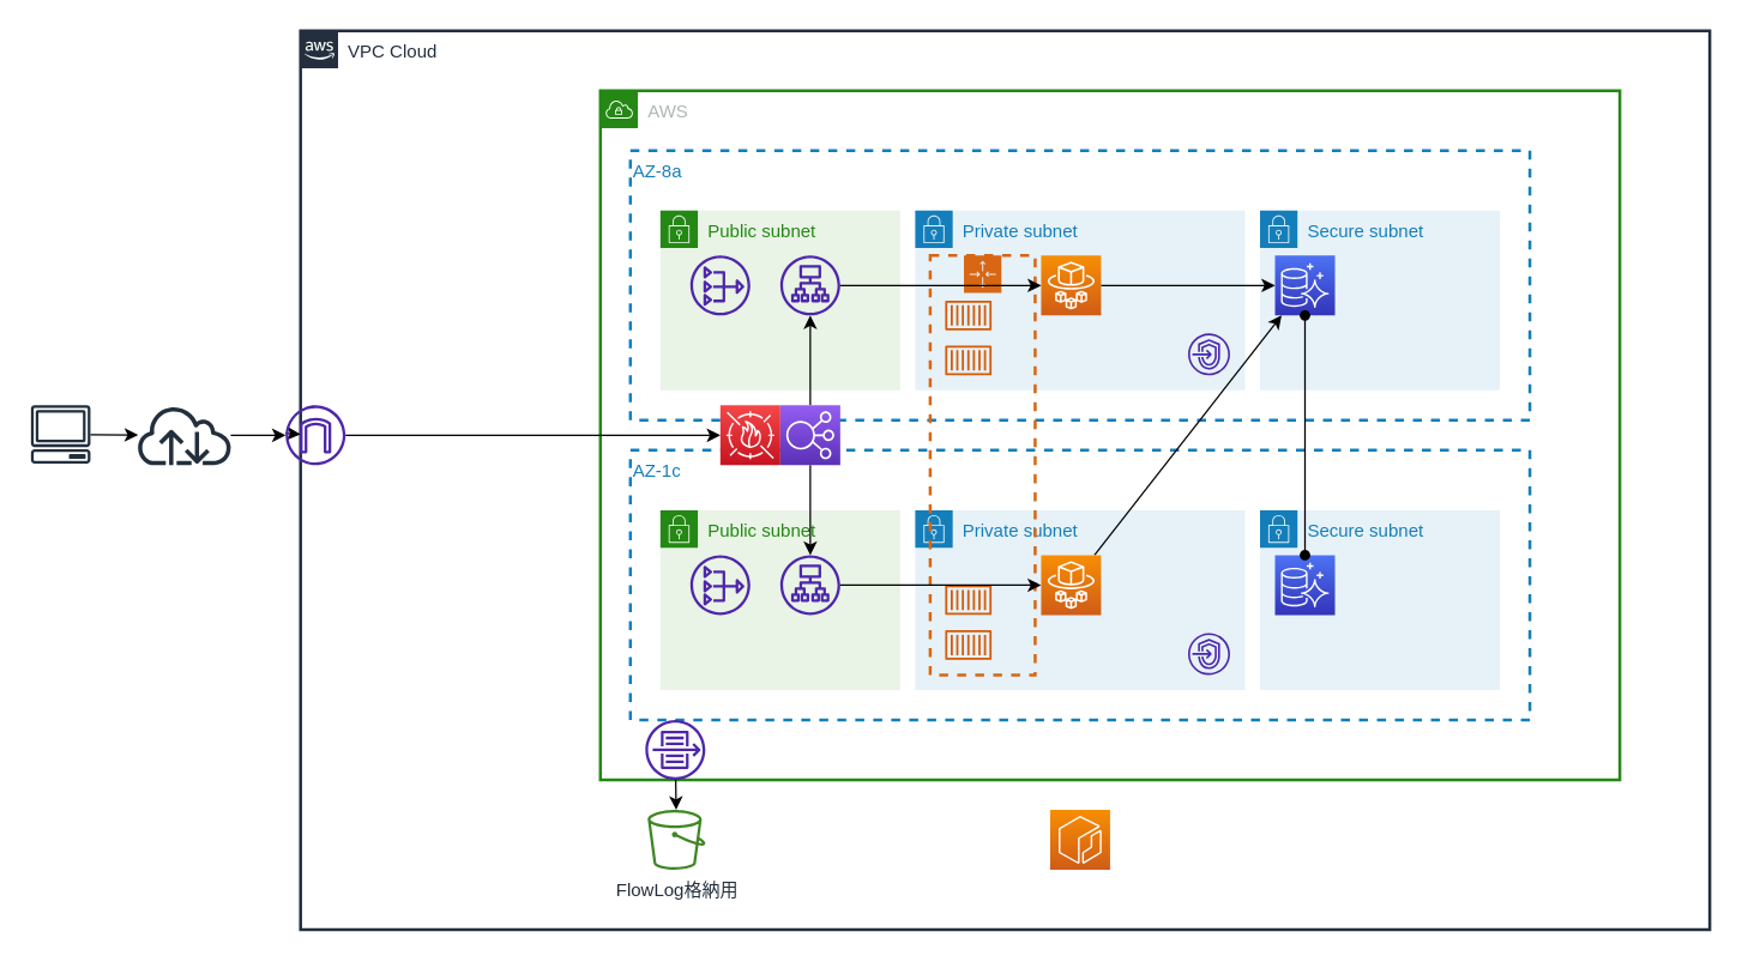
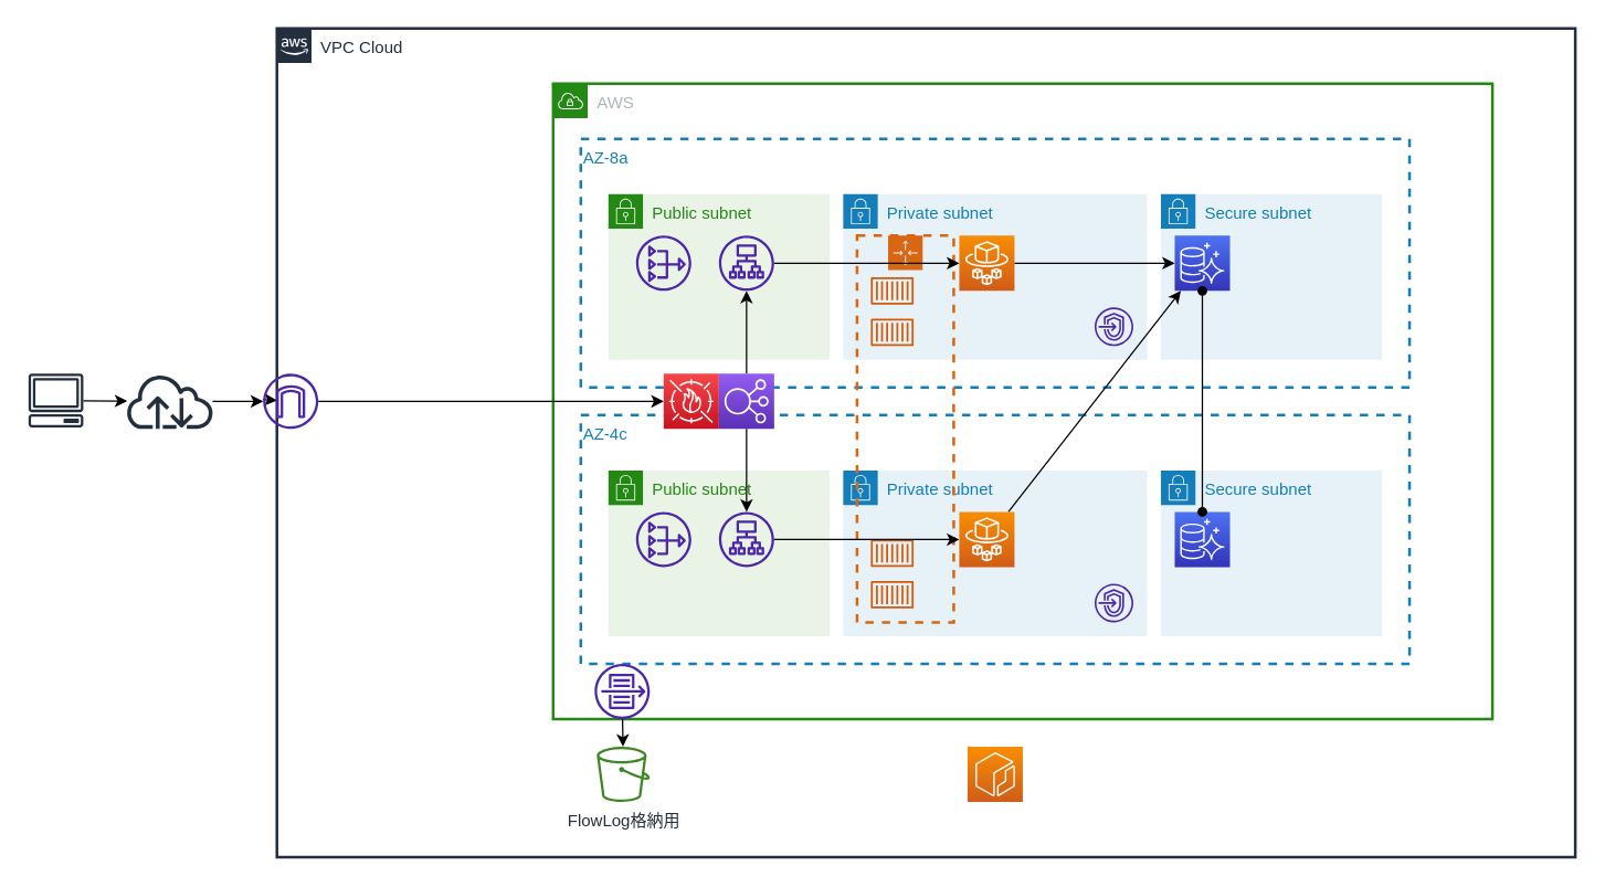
  <mxCell id="0" />
  <mxCell id="1" parent="0" />
  <mxCell id="2" value="VPC Cloud" style="points=[[0,0],[0.25,0],[0.5,0],[0.75,0],[1,0],[1,0.25],[1,0.5],[1,0.75],[1,1],[0.75,1],[0.5,1],[0.25,1],[0,1],[0,0.75],[0,0.5],[0,0.25]];outlineConnect=0;gradientColor=none;html=1;whiteSpace=wrap;fontSize=12;fontStyle=0;container=1;pointerEvents=0;collapsible=0;recursiveResize=0;shape=mxgraph.aws4.group;grIcon=mxgraph.aws4.group_aws_cloud_alt;strokeColor=#232F3E;fillColor=none;verticalAlign=top;align=left;spacingLeft=30;fontColor=#232F3E;dashed=0;strokeWidth=2;" vertex="1" parent="1"><mxGeometry x="200" y="20" width="940" height="600" as="geometry" /></mxCell>
  <mxCell id="3" value="AWS" style="points=[[0,0],[0.25,0],[0.5,0],[0.75,0],[1,0],[1,0.25],[1,0.5],[1,0.75],[1,1],[0.75,1],[0.5,1],[0.25,1],[0,1],[0,0.75],[0,0.5],[0,0.25]];outlineConnect=0;gradientColor=none;html=1;whiteSpace=wrap;fontSize=12;fontStyle=0;container=1;pointerEvents=0;collapsible=0;recursiveResize=0;shape=mxgraph.aws4.group;grIcon=mxgraph.aws4.group_vpc;strokeColor=#248814;fillColor=none;verticalAlign=top;align=left;spacingLeft=30;fontColor=#AAB7B8;dashed=0;strokeWidth=2;" vertex="1" parent="2"><mxGeometry x="200" y="40" width="680" height="460" as="geometry" /></mxCell>
  <mxCell id="4" value="AZ-8a" style="fillColor=none;strokeColor=#147EBA;dashed=1;verticalAlign=top;fontStyle=0;fontColor=#147EBA;align=left;strokeWidth=2;" vertex="1" parent="3"><mxGeometry x="20" y="40" width="600" height="180" as="geometry" /></mxCell>
- <mxCell id="5" value="AZ-1c" style="fillColor=none;strokeColor=#147EBA;dashed=1;verticalAlign=top;fontStyle=0;fontColor=#147EBA;align=left;strokeWidth=2;" vertex="1" parent="3"><mxGeometry x="20" y="240" width="600" height="180" as="geometry" /></mxCell>
+ <mxCell id="5" value="AZ-4c" style="fillColor=none;strokeColor=#147EBA;dashed=1;verticalAlign=top;fontStyle=0;fontColor=#147EBA;align=left;strokeWidth=2;" vertex="1" parent="3"><mxGeometry x="20" y="240" width="600" height="180" as="geometry" /></mxCell>
  <mxCell id="6" value="Public subnet" style="points=[[0,0],[0.25,0],[0.5,0],[0.75,0],[1,0],[1,0.25],[1,0.5],[1,0.75],[1,1],[0.75,1],[0.5,1],[0.25,1],[0,1],[0,0.75],[0,0.5],[0,0.25]];outlineConnect=0;gradientColor=none;html=1;whiteSpace=wrap;fontSize=12;fontStyle=0;container=1;pointerEvents=0;collapsible=0;recursiveResize=0;shape=mxgraph.aws4.group;grIcon=mxgraph.aws4.group_security_group;grStroke=0;strokeColor=#248814;fillColor=#E9F3E6;verticalAlign=top;align=left;spacingLeft=30;fontColor=#248814;dashed=0;" vertex="1" parent="3"><mxGeometry x="40" y="80" width="160" height="120" as="geometry" /></mxCell>
  <mxCell id="7" value="" style="sketch=0;outlineConnect=0;fontColor=#232F3E;gradientColor=none;fillColor=#4D27AA;strokeColor=none;dashed=0;verticalLabelPosition=bottom;verticalAlign=top;align=center;html=1;fontSize=12;fontStyle=0;aspect=fixed;pointerEvents=1;shape=mxgraph.aws4.nat_gateway;" vertex="1" parent="6"><mxGeometry x="20" y="30" width="40" height="40" as="geometry" /></mxCell>
  <mxCell id="8" value="Private subnet" style="points=[[0,0],[0.25,0],[0.5,0],[0.75,0],[1,0],[1,0.25],[1,0.5],[1,0.75],[1,1],[0.75,1],[0.5,1],[0.25,1],[0,1],[0,0.75],[0,0.5],[0,0.25]];outlineConnect=0;gradientColor=none;html=1;whiteSpace=wrap;fontSize=12;fontStyle=0;container=1;pointerEvents=0;collapsible=0;recursiveResize=0;shape=mxgraph.aws4.group;grIcon=mxgraph.aws4.group_security_group;grStroke=0;strokeColor=#147EBA;fillColor=#E6F2F8;verticalAlign=top;align=left;spacingLeft=30;fontColor=#147EBA;dashed=0;" vertex="1" parent="3"><mxGeometry x="210" y="280" width="220" height="120" as="geometry" /></mxCell>
  <mxCell id="9" value="" style="sketch=0;outlineConnect=0;fontColor=#232F3E;gradientColor=none;fillColor=#4D27AA;strokeColor=none;dashed=0;verticalLabelPosition=bottom;verticalAlign=top;align=center;html=1;fontSize=12;fontStyle=0;aspect=fixed;pointerEvents=1;shape=mxgraph.aws4.endpoints;strokeWidth=2;" vertex="1" parent="8"><mxGeometry x="182" y="82" width="28" height="28" as="geometry" /></mxCell>
  <mxCell id="10" value="Private subnet" style="points=[[0,0],[0.25,0],[0.5,0],[0.75,0],[1,0],[1,0.25],[1,0.5],[1,0.75],[1,1],[0.75,1],[0.5,1],[0.25,1],[0,1],[0,0.75],[0,0.5],[0,0.25]];outlineConnect=0;gradientColor=none;html=1;whiteSpace=wrap;fontSize=12;fontStyle=0;container=1;pointerEvents=0;collapsible=0;recursiveResize=0;shape=mxgraph.aws4.group;grIcon=mxgraph.aws4.group_security_group;grStroke=0;strokeColor=#147EBA;fillColor=#E6F2F8;verticalAlign=top;align=left;spacingLeft=30;fontColor=#147EBA;dashed=0;" vertex="1" parent="3"><mxGeometry x="210" y="80" width="220" height="120" as="geometry" /></mxCell>
  <mxCell id="11" value="" style="points=[[0,0],[0.25,0],[0.5,0],[0.75,0],[1,0],[1,0.25],[1,0.5],[1,0.75],[1,1],[0.75,1],[0.5,1],[0.25,1],[0,1],[0,0.75],[0,0.5],[0,0.25]];outlineConnect=0;gradientColor=none;html=1;whiteSpace=wrap;fontSize=12;fontStyle=0;container=1;pointerEvents=0;collapsible=0;recursiveResize=0;shape=mxgraph.aws4.groupCenter;grIcon=mxgraph.aws4.group_auto_scaling_group;grStroke=1;strokeColor=#D86613;fillColor=none;verticalAlign=top;align=center;fontColor=#D86613;dashed=1;spacingTop=25;strokeWidth=2;perimeterSpacing=0;" vertex="1" parent="10"><mxGeometry x="10" y="30" width="70" height="280" as="geometry" /></mxCell>
  <mxCell id="12" value="" style="sketch=0;outlineConnect=0;fontColor=#232F3E;gradientColor=none;fillColor=#D45B07;strokeColor=none;dashed=0;verticalLabelPosition=bottom;verticalAlign=top;align=center;html=1;fontSize=12;fontStyle=0;aspect=fixed;pointerEvents=1;shape=mxgraph.aws4.container_1;" vertex="1" parent="11"><mxGeometry x="10" y="30" width="30.95" height="20" as="geometry" /></mxCell>
  <mxCell id="13" value="" style="sketch=0;outlineConnect=0;fontColor=#232F3E;gradientColor=none;fillColor=#D45B07;strokeColor=none;dashed=0;verticalLabelPosition=bottom;verticalAlign=top;align=center;html=1;fontSize=12;fontStyle=0;aspect=fixed;pointerEvents=1;shape=mxgraph.aws4.container_1;" vertex="1" parent="11"><mxGeometry x="10" y="60" width="30.95" height="20" as="geometry" /></mxCell>
  <mxCell id="14" value="" style="sketch=0;outlineConnect=0;fontColor=#232F3E;gradientColor=none;fillColor=#D45B07;strokeColor=none;dashed=0;verticalLabelPosition=bottom;verticalAlign=top;align=center;html=1;fontSize=12;fontStyle=0;aspect=fixed;pointerEvents=1;shape=mxgraph.aws4.container_1;" vertex="1" parent="11"><mxGeometry x="10" y="250" width="30.95" height="20" as="geometry" /></mxCell>
  <mxCell id="15" value="" style="sketch=0;outlineConnect=0;fontColor=#232F3E;gradientColor=none;fillColor=#D45B07;strokeColor=none;dashed=0;verticalLabelPosition=bottom;verticalAlign=top;align=center;html=1;fontSize=12;fontStyle=0;aspect=fixed;pointerEvents=1;shape=mxgraph.aws4.container_1;" vertex="1" parent="11"><mxGeometry x="10" y="220" width="30.95" height="20" as="geometry" /></mxCell>
  <mxCell id="16" value="" style="sketch=0;points=[[0,0,0],[0.25,0,0],[0.5,0,0],[0.75,0,0],[1,0,0],[0,1,0],[0.25,1,0],[0.5,1,0],[0.75,1,0],[1,1,0],[0,0.25,0],[0,0.5,0],[0,0.75,0],[1,0.25,0],[1,0.5,0],[1,0.75,0]];outlineConnect=0;fontColor=#232F3E;gradientColor=#F78E04;gradientDirection=north;fillColor=#D05C17;strokeColor=#ffffff;dashed=0;verticalLabelPosition=bottom;verticalAlign=top;align=center;html=1;fontSize=12;fontStyle=0;aspect=fixed;shape=mxgraph.aws4.resourceIcon;resIcon=mxgraph.aws4.fargate;" vertex="1" parent="10"><mxGeometry x="84" y="30" width="40" height="40" as="geometry" /></mxCell>
  <mxCell id="17" value="Secure subnet" style="points=[[0,0],[0.25,0],[0.5,0],[0.75,0],[1,0],[1,0.25],[1,0.5],[1,0.75],[1,1],[0.75,1],[0.5,1],[0.25,1],[0,1],[0,0.75],[0,0.5],[0,0.25]];outlineConnect=0;gradientColor=none;html=1;whiteSpace=wrap;fontSize=12;fontStyle=0;container=1;pointerEvents=0;collapsible=0;recursiveResize=0;shape=mxgraph.aws4.group;grIcon=mxgraph.aws4.group_security_group;grStroke=0;strokeColor=#147EBA;fillColor=#E6F2F8;verticalAlign=top;align=left;spacingLeft=30;fontColor=#147EBA;dashed=0;" vertex="1" parent="3"><mxGeometry x="440" y="80" width="160" height="120" as="geometry" /></mxCell>
  <mxCell id="18" value="" style="sketch=0;points=[[0,0,0],[0.25,0,0],[0.5,0,0],[0.75,0,0],[1,0,0],[0,1,0],[0.25,1,0],[0.5,1,0],[0.75,1,0],[1,1,0],[0,0.25,0],[0,0.5,0],[0,0.75,0],[1,0.25,0],[1,0.5,0],[1,0.75,0]];outlineConnect=0;fontColor=#232F3E;gradientColor=#4D72F3;gradientDirection=north;fillColor=#3334B9;strokeColor=#ffffff;dashed=0;verticalLabelPosition=bottom;verticalAlign=top;align=center;html=1;fontSize=12;fontStyle=0;aspect=fixed;shape=mxgraph.aws4.resourceIcon;resIcon=mxgraph.aws4.aurora;strokeWidth=2;" vertex="1" parent="17"><mxGeometry x="10" y="30" width="40" height="40" as="geometry" /></mxCell>
  <mxCell id="19" value="Secure subnet" style="points=[[0,0],[0.25,0],[0.5,0],[0.75,0],[1,0],[1,0.25],[1,0.5],[1,0.75],[1,1],[0.75,1],[0.5,1],[0.25,1],[0,1],[0,0.75],[0,0.5],[0,0.25]];outlineConnect=0;gradientColor=none;html=1;whiteSpace=wrap;fontSize=12;fontStyle=0;container=1;pointerEvents=0;collapsible=0;recursiveResize=0;shape=mxgraph.aws4.group;grIcon=mxgraph.aws4.group_security_group;grStroke=0;strokeColor=#147EBA;fillColor=#E6F2F8;verticalAlign=top;align=left;spacingLeft=30;fontColor=#147EBA;dashed=0;" vertex="1" parent="3"><mxGeometry x="440" y="280" width="160" height="120" as="geometry" /></mxCell>
  <mxCell id="20" value="" style="sketch=0;points=[[0,0,0],[0.25,0,0],[0.5,0,0],[0.75,0,0],[1,0,0],[0,1,0],[0.25,1,0],[0.5,1,0],[0.75,1,0],[1,1,0],[0,0.25,0],[0,0.5,0],[0,0.75,0],[1,0.25,0],[1,0.5,0],[1,0.75,0]];outlineConnect=0;fontColor=#232F3E;gradientColor=#4D72F3;gradientDirection=north;fillColor=#3334B9;strokeColor=#ffffff;dashed=0;verticalLabelPosition=bottom;verticalAlign=top;align=center;html=1;fontSize=12;fontStyle=0;aspect=fixed;shape=mxgraph.aws4.resourceIcon;resIcon=mxgraph.aws4.aurora;strokeWidth=2;" vertex="1" parent="19"><mxGeometry x="10" y="30" width="40" height="40" as="geometry" /></mxCell>
  <mxCell id="21" value="Public subnet" style="points=[[0,0],[0.25,0],[0.5,0],[0.75,0],[1,0],[1,0.25],[1,0.5],[1,0.75],[1,1],[0.75,1],[0.5,1],[0.25,1],[0,1],[0,0.75],[0,0.5],[0,0.25]];outlineConnect=0;gradientColor=none;html=1;whiteSpace=wrap;fontSize=12;fontStyle=0;container=1;pointerEvents=0;collapsible=0;recursiveResize=0;shape=mxgraph.aws4.group;grIcon=mxgraph.aws4.group_security_group;grStroke=0;strokeColor=#248814;fillColor=#E9F3E6;verticalAlign=top;align=left;spacingLeft=30;fontColor=#248814;dashed=0;" vertex="1" parent="3"><mxGeometry x="40" y="280" width="160" height="120" as="geometry" /></mxCell>
  <mxCell id="22" value="" style="sketch=0;outlineConnect=0;fontColor=#232F3E;gradientColor=none;fillColor=#4D27AA;strokeColor=none;dashed=0;verticalLabelPosition=bottom;verticalAlign=top;align=center;html=1;fontSize=12;fontStyle=0;aspect=fixed;pointerEvents=1;shape=mxgraph.aws4.nat_gateway;" vertex="1" parent="21"><mxGeometry x="20" y="30" width="40" height="40" as="geometry" /></mxCell>
  <mxCell id="23" value="" style="sketch=0;outlineConnect=0;fontColor=#232F3E;gradientColor=none;fillColor=#4D27AA;strokeColor=none;dashed=0;verticalLabelPosition=bottom;verticalAlign=top;align=center;html=1;fontSize=12;fontStyle=0;aspect=fixed;pointerEvents=1;shape=mxgraph.aws4.application_load_balancer;" vertex="1" parent="21"><mxGeometry x="80" y="30" width="40" height="40" as="geometry" /></mxCell>
  <mxCell id="24" value="" style="edgeStyle=none;html=1;strokeColor=#000000;entryX=0;entryY=0.5;entryDx=0;entryDy=0;entryPerimeter=0;" edge="1" parent="3" source="25" target="16"><mxGeometry relative="1" as="geometry" /></mxCell>
  <mxCell id="25" value="" style="sketch=0;outlineConnect=0;fontColor=#232F3E;gradientColor=none;fillColor=#4D27AA;strokeColor=none;dashed=0;verticalLabelPosition=bottom;verticalAlign=top;align=center;html=1;fontSize=12;fontStyle=0;aspect=fixed;pointerEvents=1;shape=mxgraph.aws4.application_load_balancer;" vertex="1" parent="3"><mxGeometry x="120" y="110" width="40" height="40" as="geometry" /></mxCell>
  <mxCell id="26" value="" style="sketch=0;points=[[0,0,0],[0.25,0,0],[0.5,0,0],[0.75,0,0],[1,0,0],[0,1,0],[0.25,1,0],[0.5,1,0],[0.75,1,0],[1,1,0],[0,0.25,0],[0,0.5,0],[0,0.75,0],[1,0.25,0],[1,0.5,0],[1,0.75,0]];outlineConnect=0;fontColor=#232F3E;gradientColor=#F54749;gradientDirection=north;fillColor=#C7131F;strokeColor=#ffffff;dashed=0;verticalLabelPosition=bottom;verticalAlign=top;align=center;html=1;fontSize=12;fontStyle=0;aspect=fixed;shape=mxgraph.aws4.resourceIcon;resIcon=mxgraph.aws4.waf;" vertex="1" parent="3"><mxGeometry x="80" y="210" width="40" height="40" as="geometry" /></mxCell>
  <mxCell id="27" value="" style="sketch=0;outlineConnect=0;fontColor=#232F3E;gradientColor=none;fillColor=#4D27AA;strokeColor=none;dashed=0;verticalLabelPosition=bottom;verticalAlign=top;align=center;html=1;fontSize=12;fontStyle=0;aspect=fixed;pointerEvents=1;shape=mxgraph.aws4.endpoints;strokeWidth=2;" vertex="1" parent="3"><mxGeometry x="392" y="162" width="28" height="28" as="geometry" /></mxCell>
  <mxCell id="28" value="" style="sketch=0;outlineConnect=0;fontColor=#232F3E;gradientColor=none;fillColor=#4D27AA;strokeColor=none;dashed=0;verticalLabelPosition=bottom;verticalAlign=top;align=center;html=1;fontSize=12;fontStyle=0;aspect=fixed;pointerEvents=1;shape=mxgraph.aws4.flow_logs;strokeWidth=2;" vertex="1" parent="3"><mxGeometry x="30.0" y="420" width="40" height="40" as="geometry" /></mxCell>
  <mxCell id="29" value="FlowLog格納用" style="sketch=0;outlineConnect=0;fontColor=#232F3E;gradientColor=none;fillColor=#3F8624;strokeColor=none;dashed=0;verticalLabelPosition=bottom;verticalAlign=top;align=center;html=1;fontSize=12;fontStyle=0;aspect=fixed;pointerEvents=1;shape=mxgraph.aws4.bucket;" vertex="1" parent="3"><mxGeometry x="31.54" y="480" width="38.46" height="40" as="geometry" /></mxCell>
  <mxCell id="30" style="edgeStyle=none;html=1;exitX=0.5;exitY=0;exitDx=0;exitDy=0;exitPerimeter=0;strokeColor=#000000;" edge="1" parent="3" source="32" target="25"><mxGeometry relative="1" as="geometry" /></mxCell>
  <mxCell id="31" style="edgeStyle=none;html=1;exitX=0.5;exitY=1;exitDx=0;exitDy=0;exitPerimeter=0;strokeColor=#000000;" edge="1" parent="3" source="32" target="23"><mxGeometry relative="1" as="geometry" /></mxCell>
  <mxCell id="32" value="" style="sketch=0;points=[[0,0,0],[0.25,0,0],[0.5,0,0],[0.75,0,0],[1,0,0],[0,1,0],[0.25,1,0],[0.5,1,0],[0.75,1,0],[1,1,0],[0,0.25,0],[0,0.5,0],[0,0.75,0],[1,0.25,0],[1,0.5,0],[1,0.75,0]];outlineConnect=0;fontColor=#232F3E;gradientColor=#945DF2;gradientDirection=north;fillColor=#5A30B5;strokeColor=#ffffff;dashed=0;verticalLabelPosition=bottom;verticalAlign=top;align=center;html=1;fontSize=12;fontStyle=0;aspect=fixed;shape=mxgraph.aws4.resourceIcon;resIcon=mxgraph.aws4.elastic_load_balancing;strokeWidth=2;" vertex="1" parent="3"><mxGeometry x="120" y="210" width="40" height="40" as="geometry" /></mxCell>
  <mxCell id="33" value="" style="edgeStyle=none;html=1;strokeColor=#000000;" edge="1" parent="3" source="23" target="35"><mxGeometry relative="1" as="geometry" /></mxCell>
  <mxCell id="34" value="" style="edgeStyle=none;html=1;strokeColor=#000000;" edge="1" parent="3" source="35" target="18"><mxGeometry relative="1" as="geometry" /></mxCell>
  <mxCell id="35" value="" style="sketch=0;points=[[0,0,0],[0.25,0,0],[0.5,0,0],[0.75,0,0],[1,0,0],[0,1,0],[0.25,1,0],[0.5,1,0],[0.75,1,0],[1,1,0],[0,0.25,0],[0,0.5,0],[0,0.75,0],[1,0.25,0],[1,0.5,0],[1,0.75,0]];outlineConnect=0;fontColor=#232F3E;gradientColor=#F78E04;gradientDirection=north;fillColor=#D05C17;strokeColor=#ffffff;dashed=0;verticalLabelPosition=bottom;verticalAlign=top;align=center;html=1;fontSize=12;fontStyle=0;aspect=fixed;shape=mxgraph.aws4.resourceIcon;resIcon=mxgraph.aws4.fargate;" vertex="1" parent="3"><mxGeometry x="294" y="310" width="40" height="40" as="geometry" /></mxCell>
  <mxCell id="36" value="" style="edgeStyle=none;html=1;strokeColor=#000000;" edge="1" parent="3" source="16" target="18"><mxGeometry relative="1" as="geometry" /></mxCell>
  <mxCell id="37" style="edgeStyle=none;html=1;exitX=0.5;exitY=1;exitDx=0;exitDy=0;exitPerimeter=0;strokeColor=#000000;endArrow=oval;endFill=1;startArrow=oval;startFill=1;" edge="1" parent="3" source="18" target="20"><mxGeometry relative="1" as="geometry" /></mxCell>
  <mxCell id="38" value="" style="edgeStyle=none;html=1;strokeColor=#000000;startArrow=none;startFill=0;endArrow=classic;endFill=1;" edge="1" parent="3" source="28" target="29"><mxGeometry relative="1" as="geometry"><mxPoint x="-160" y="240.0" as="sourcePoint" /><mxPoint x="90" y="240" as="targetPoint" /></mxGeometry></mxCell>
  <mxCell id="39" style="edgeStyle=none;html=1;" edge="1" parent="2" source="40" target="2"><mxGeometry relative="1" as="geometry" /></mxCell>
  <mxCell id="40" value="" style="sketch=0;outlineConnect=0;fontColor=#232F3E;gradientColor=none;fillColor=#4D27AA;strokeColor=none;dashed=0;verticalLabelPosition=bottom;verticalAlign=top;align=center;html=1;fontSize=12;fontStyle=0;aspect=fixed;pointerEvents=1;shape=mxgraph.aws4.internet_gateway;" vertex="1" parent="2"><mxGeometry x="-10" y="250" width="40" height="40" as="geometry" /></mxCell>
  <mxCell id="41" value="" style="sketch=0;points=[[0,0,0],[0.25,0,0],[0.5,0,0],[0.75,0,0],[1,0,0],[0,1,0],[0.25,1,0],[0.5,1,0],[0.75,1,0],[1,1,0],[0,0.25,0],[0,0.5,0],[0,0.75,0],[1,0.25,0],[1,0.5,0],[1,0.75,0]];outlineConnect=0;fontColor=#232F3E;gradientColor=#F78E04;gradientDirection=north;fillColor=#D05C17;strokeColor=#ffffff;dashed=0;verticalLabelPosition=bottom;verticalAlign=top;align=center;html=1;fontSize=12;fontStyle=0;aspect=fixed;shape=mxgraph.aws4.resourceIcon;resIcon=mxgraph.aws4.ecr;" vertex="1" parent="2"><mxGeometry x="500" y="520" width="40" height="40" as="geometry" /></mxCell>
  <mxCell id="42" value="" style="edgeStyle=none;html=1;strokeColor=#000000;startArrow=none;startFill=0;endArrow=classic;endFill=1;" edge="1" parent="2" source="40" target="26"><mxGeometry relative="1" as="geometry"><mxPoint x="290" y="350" as="sourcePoint" /><mxPoint x="90" y="268.98" as="targetPoint" /></mxGeometry></mxCell>
  <mxCell id="43" value="" style="edgeStyle=none;html=1;strokeColor=#000000;" edge="1" parent="1" source="44" target="45"><mxGeometry relative="1" as="geometry" /></mxCell>
  <mxCell id="44" value="" style="sketch=0;outlineConnect=0;fontColor=#232F3E;gradientColor=none;fillColor=#232F3D;strokeColor=none;dashed=0;verticalLabelPosition=bottom;verticalAlign=top;align=center;html=1;fontSize=12;fontStyle=0;aspect=fixed;pointerEvents=1;shape=mxgraph.aws4.client;strokeWidth=2;" vertex="1" parent="1"><mxGeometry x="20" y="270" width="40" height="38.98" as="geometry" /></mxCell>
  <mxCell id="45" value="" style="sketch=0;outlineConnect=0;fontColor=#232F3E;gradientColor=none;fillColor=#232F3D;strokeColor=none;dashed=0;verticalLabelPosition=bottom;verticalAlign=top;align=center;html=1;fontSize=12;fontStyle=0;aspect=fixed;pointerEvents=1;shape=mxgraph.aws4.internet;strokeWidth=2;" vertex="1" parent="1"><mxGeometry x="90" y="270" width="65" height="40" as="geometry" /></mxCell>
  <mxCell id="46" value="" style="edgeStyle=none;html=1;strokeColor=#000000;" edge="1" parent="1" source="45" target="40"><mxGeometry relative="1" as="geometry"><mxPoint x="69.831" y="299.613" as="sourcePoint" /><mxPoint x="101.601" y="299.809" as="targetPoint" /></mxGeometry></mxCell>
